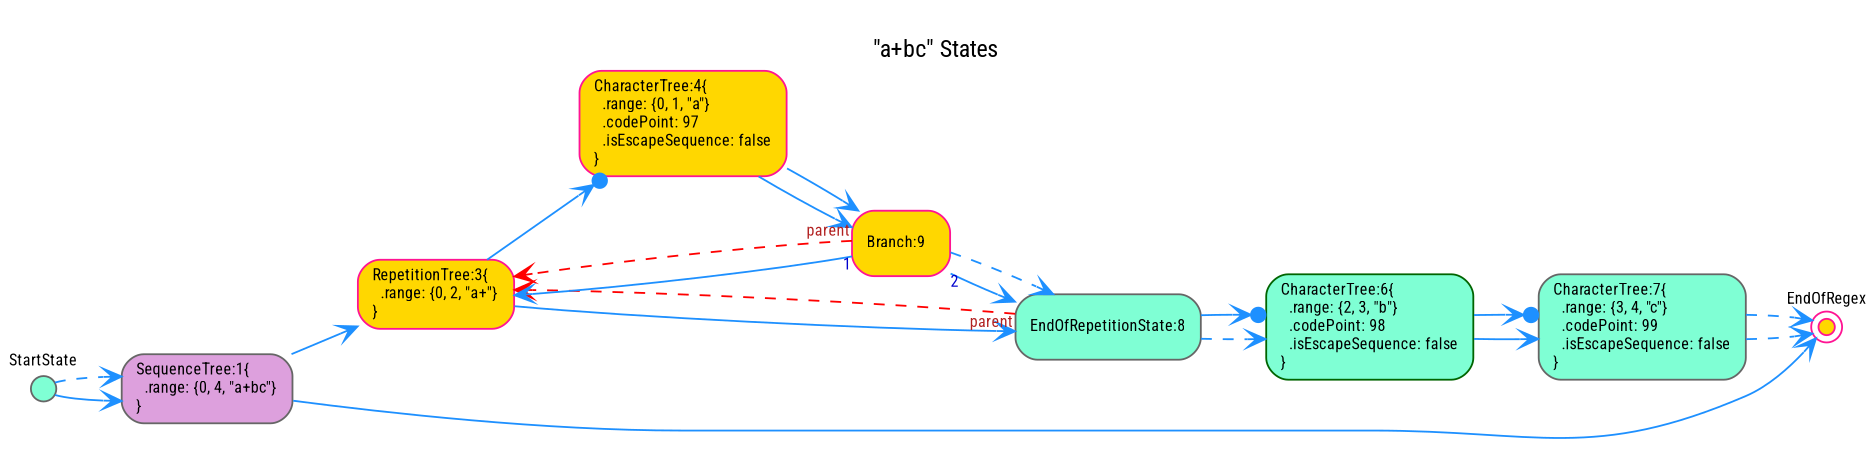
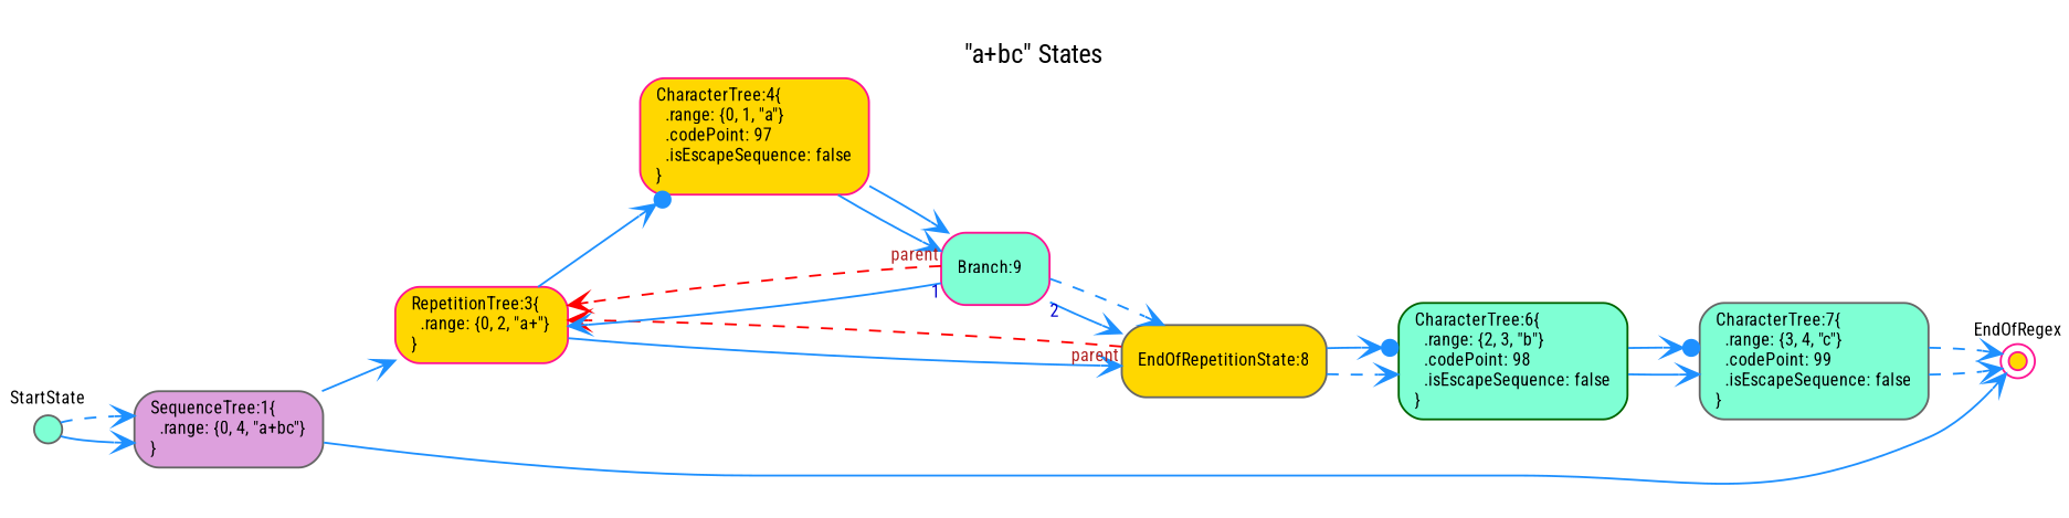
  digraph {
    fontname="Roboto Condensed"
    fontsize=13
    label="\"a+bc\" States"
    labelloc=t
    rankdir=LR
    node [color=gray40 fillcolor=aquamarine fixedsize=false fontname="Roboto Condensed" fontsize=9 shape=box style="rounded,filled"]
    edge [arrowhead=vee arrowtail=none color=DodgerBlue dir=both fontcolor=MediumBlue fontname="Roboto Condensed" fontsize=9 style=solid]
    n1 [fillcolor=plum label="SequenceTree:1\{\l  .range: \{0, 4, \"a+bc\"\}\l\}\l" width=0.75]
    n2 [color=deeppink fillcolor=gold label="RepetitionTree:3\{\l  .range: \{0, 2, \"a+\"\}\l\}\l" width=0.75]
    n3 [color=deeppink fillcolor=gold fixedsize=true label="EndOfRegex\l\l\l\l" shape=doublecircle width=0.12]
    n4 [color=deeppink fillcolor=gold label="CharacterTree:4\{\l  .range: \{0, 1, \"a\"\}\l  .codePoint: 97\l  .isEscapeSequence: false\l\}\l" width=0.75]
-   n5 [label="EndOfRepetitionState:8\l" width=0.75]
-   n6 [color=deeppink fillcolor=gold label="Branch:9\l" width=0.75]
+   n5 [fillcolor=gold label="EndOfRepetitionState:8\l" width=0.75]
+   n6 [color=deeppink label="Branch:9\l" width=0.75]
    n7 [color=darkgreen label="CharacterTree:6\{\l  .range: \{2, 3, \"b\"\}\l  .codePoint: 98\l  .isEscapeSequence: false\l\}\l" width=0.75]
    n8 [label="CharacterTree:7\{\l  .range: \{3, 4, \"c\"\}\l  .codePoint: 99\l  .isEscapeSequence: false\l\}\l" width=0.75]
    n9 [fixedsize=true label="StartState\l\l\l\l" shape=circle width=0.20]
    n1 -> n2
    n1 -> n3
    n2 -> n4 [arrowhead=dotvee]
    n2 -> n5
    n4 -> n6
    n4 -> n6
    n5 -> n2 [color=Red fontcolor=Firebrick style=dashed taillabel=parent]
    n5 -> n7 [style=dashed]
    n5 -> n7 [arrowhead=dotvee]
    n6 -> n2 [taillabel=1]
    n6 -> n2 [color=Red fontcolor=Firebrick style=dashed taillabel=parent]
    n6 -> n5 [taillabel=2]
    n6 -> n5 [style=dashed]
    n7 -> n8
    n7 -> n8 [arrowhead=dotvee]
    n8 -> n3 [style=dashed]
    n8 -> n3 [style=dashed]
    n9 -> n1
    n9 -> n1 [style=dashed]
  }
